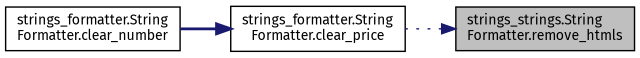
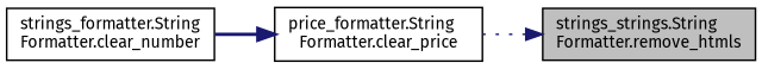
  digraph {
    fontname="Fira Sans"
    rankdir=RL
    node [color=black fillcolor=white fontname="Fira Sans" fontsize=10 shape=record style=filled]
    edge [color=midnightblue dir=back fontname="Fira Sans" fontsize=10 labelfontname=Helvetica labelfontsize=10]
    n1 [fillcolor=grey75 fontcolor=black height=0.2 label="strings_strings.String\lFormatter.remove_htmls" width=0.4]
-   n2 [height=0.2 label="strings_formatter.String\lFormatter.clear_price" width=0.4]
+   n2 [height=0.2 label="price_formatter.String\lFormatter.clear_price" width=0.4]
    n3 [height=0.2 label="strings_formatter.String\lFormatter.clear_number" width=0.4]
    n1 -> n2 [style=dotted]
    n2 -> n3 [style=bold]
  }
